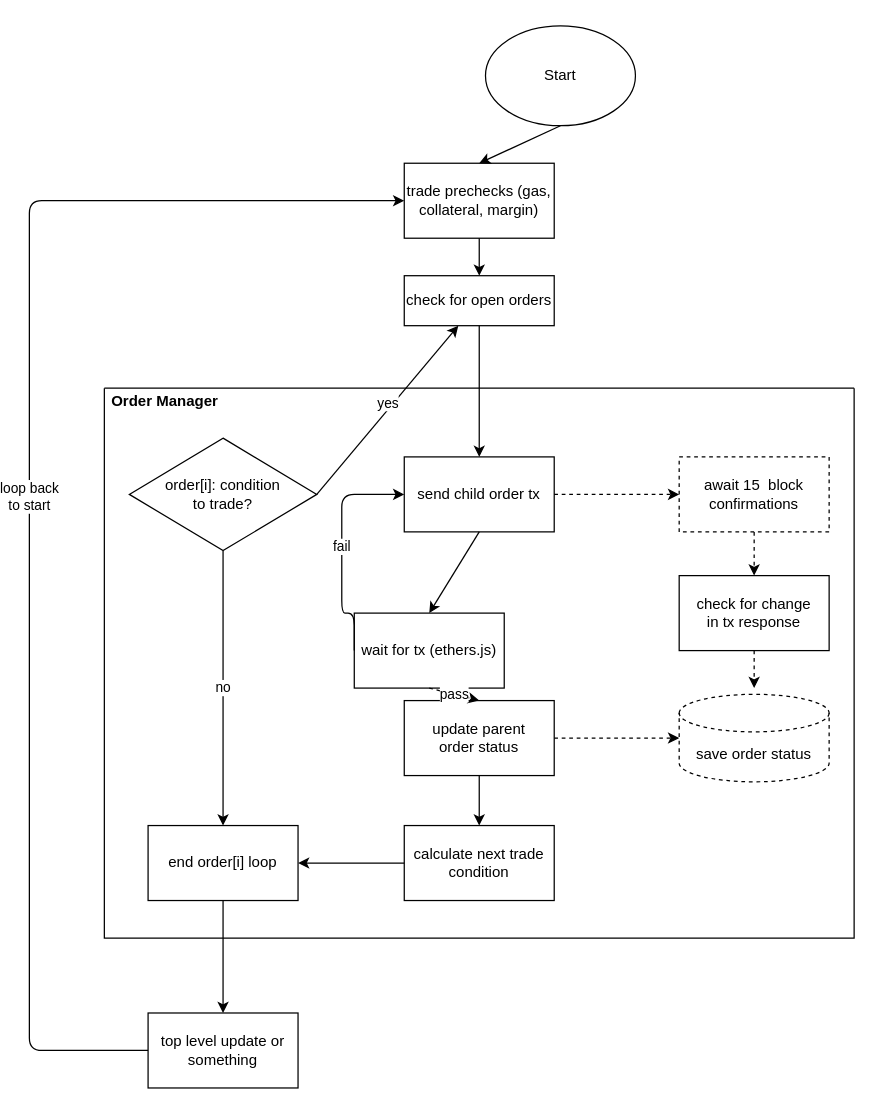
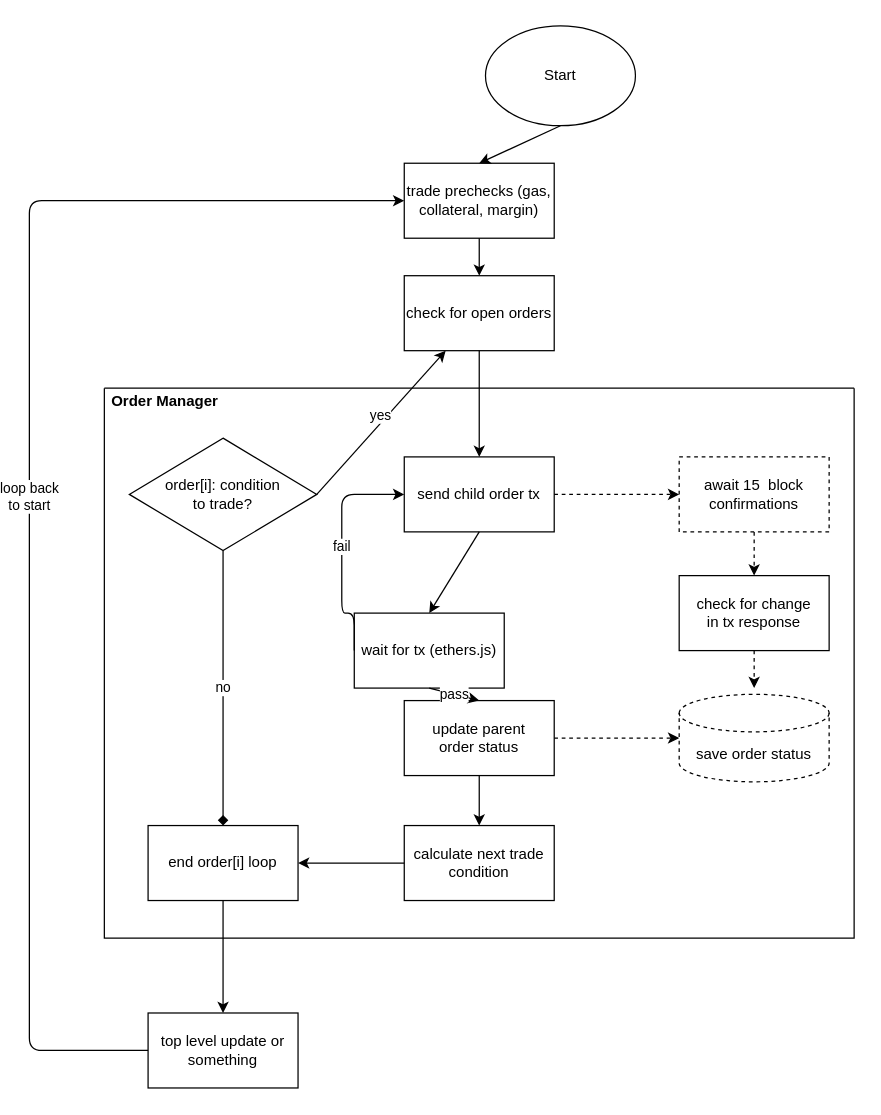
  <mxCell id="0" />
  <mxCell id="1" parent="0" />
  <mxCell id="2" value="Start" style="ellipse;whiteSpace=wrap;html=1;" vertex="1" parent="1"><mxGeometry x="385" y="20" width="120" height="80" as="geometry" /></mxCell>
- <mxCell id="3" value="check for open orders" style="rounded=0;whiteSpace=wrap;html=1;" vertex="1" parent="1"><mxGeometry x="320" y="220" width="120" height="40" as="geometry" /></mxCell>
+ <mxCell id="3" value="check for open orders" style="rounded=0;whiteSpace=wrap;html=1;" vertex="1" parent="1"><mxGeometry x="320" y="220" width="120" height="60" as="geometry" /></mxCell>
  <mxCell id="4" value="Order Manager" style="swimlane;startSize=0;align=left;spacingTop=19;glass=0;spacingLeft=4;" vertex="1" parent="1"><mxGeometry x="80" y="310" width="600" height="440" as="geometry" /></mxCell>
  <mxCell id="5" value="order[i]: condition &lt;br&gt;to trade?" style="rhombus;whiteSpace=wrap;html=1;" vertex="1" parent="4"><mxGeometry x="20" y="40" width="150" height="90" as="geometry" /></mxCell>
  <mxCell id="6" value="send child order tx" style="rounded=0;whiteSpace=wrap;html=1;glass=0;align=center;" vertex="1" parent="4"><mxGeometry x="240" y="55" width="120" height="60" as="geometry" /></mxCell>
  <mxCell id="7" value="wait for tx (ethers.js)" style="rounded=0;whiteSpace=wrap;html=1;glass=0;align=center;" vertex="1" parent="4"><mxGeometry x="200" y="180" width="120" height="60" as="geometry" /></mxCell>
  <mxCell id="8" value="await 15&amp;nbsp; block confirmations" style="rounded=0;whiteSpace=wrap;html=1;glass=0;align=center;dashed=1;" vertex="1" parent="4"><mxGeometry x="460" y="55" width="120" height="60" as="geometry" /></mxCell>
  <mxCell id="9" value="update parent &lt;br&gt;order status" style="rounded=0;whiteSpace=wrap;html=1;glass=0;align=center;" vertex="1" parent="4"><mxGeometry x="240" y="250" width="120" height="60" as="geometry" /></mxCell>
  <mxCell id="10" value="end order[i] loop" style="rounded=0;whiteSpace=wrap;html=1;glass=0;align=center;" vertex="1" parent="4"><mxGeometry x="35" y="350" width="120" height="60" as="geometry" /></mxCell>
  <mxCell id="11" value="save order status" style="shape=cylinder3;whiteSpace=wrap;html=1;boundedLbl=1;backgroundOutline=1;size=15;glass=0;align=center;dashed=1;" vertex="1" parent="4"><mxGeometry x="460" y="245" width="120" height="70" as="geometry" /></mxCell>
  <mxCell id="12" value="" style="endArrow=classic;html=1;entryX=0;entryY=0.5;entryDx=0;entryDy=0;exitX=1;exitY=0.5;exitDx=0;exitDy=0;dashed=1;" edge="1" parent="4" source="6" target="8"><mxGeometry width="50" height="50" relative="1" as="geometry"><mxPoint x="370" y="90" as="sourcePoint" /><mxPoint x="420" y="40" as="targetPoint" /></mxGeometry></mxCell>
  <mxCell id="13" value="" style="endArrow=classic;html=1;exitX=0.5;exitY=1;exitDx=0;exitDy=0;entryX=0.5;entryY=0;entryDx=0;entryDy=0;" edge="1" parent="4" source="6" target="7"><mxGeometry width="50" height="50" relative="1" as="geometry"><mxPoint x="280" y="180" as="sourcePoint" /><mxPoint x="410" y="160" as="targetPoint" /></mxGeometry></mxCell>
- <mxCell id="14" value="pass" style="endArrow=classic;html=1;entryX=0.5;entryY=0;entryDx=0;entryDy=0;exitX=0.5;exitY=1;exitDx=0;exitDy=0;dashed=1;" edge="1" parent="4" source="7" target="9"><mxGeometry width="50" height="50" relative="1" as="geometry"><mxPoint x="280" y="180" as="sourcePoint" /><mxPoint x="330" y="130" as="targetPoint" /></mxGeometry></mxCell>
+ <mxCell id="14" value="pass" style="endArrow=classic;html=1;entryX=0.5;entryY=0;entryDx=0;entryDy=0;exitX=0.5;exitY=1;exitDx=0;exitDy=0;" edge="1" parent="4" source="7" target="9"><mxGeometry width="50" height="50" relative="1" as="geometry"><mxPoint x="280" y="180" as="sourcePoint" /><mxPoint x="330" y="130" as="targetPoint" /></mxGeometry></mxCell>
  <mxCell id="15" value="" style="endArrow=classic;html=1;entryX=0.5;entryY=0;entryDx=0;entryDy=0;exitX=0.5;exitY=1;exitDx=0;exitDy=0;" edge="1" parent="4" source="9" target="23"><mxGeometry width="50" height="50" relative="1" as="geometry"><mxPoint x="280" y="180" as="sourcePoint" /><mxPoint x="300" y="340" as="targetPoint" /></mxGeometry></mxCell>
  <mxCell id="16" value="" style="endArrow=classic;html=1;entryX=0;entryY=0.5;entryDx=0;entryDy=0;entryPerimeter=0;exitX=1;exitY=0.5;exitDx=0;exitDy=0;dashed=1;" edge="1" parent="4" source="9" target="11"><mxGeometry width="50" height="50" relative="1" as="geometry"><mxPoint x="280" y="180" as="sourcePoint" /><mxPoint x="330" y="130" as="targetPoint" /></mxGeometry></mxCell>
  <mxCell id="17" value="check for change &lt;br&gt;in tx response" style="rounded=0;whiteSpace=wrap;html=1;glass=0;align=center;" vertex="1" parent="4"><mxGeometry x="460" y="150" width="120" height="60" as="geometry" /></mxCell>
  <mxCell id="18" value="" style="endArrow=classic;html=1;entryX=0.5;entryY=0;entryDx=0;entryDy=0;exitX=0.5;exitY=1;exitDx=0;exitDy=0;dashed=1;" edge="1" parent="4" source="8" target="17"><mxGeometry width="50" height="50" relative="1" as="geometry"><mxPoint x="280" y="180" as="sourcePoint" /><mxPoint x="330" y="130" as="targetPoint" /></mxGeometry></mxCell>
  <mxCell id="19" value="" style="endArrow=classic;html=1;exitX=0.5;exitY=1;exitDx=0;exitDy=0;dashed=1;" edge="1" parent="4" source="17"><mxGeometry width="50" height="50" relative="1" as="geometry"><mxPoint x="530" y="125" as="sourcePoint" /><mxPoint x="520" y="240" as="targetPoint" /></mxGeometry></mxCell>
  <mxCell id="20" value="yes" style="endArrow=classic;html=1;exitX=1;exitY=0.5;exitDx=0;exitDy=0;spacingTop=-12;" edge="1" parent="4" source="5" target="3"><mxGeometry width="50" height="50" relative="1" as="geometry"><mxPoint x="280" y="180" as="sourcePoint" /><mxPoint x="330" y="130" as="targetPoint" /></mxGeometry></mxCell>
- <mxCell id="21" value="no" style="endArrow=classic;html=1;entryX=0.5;entryY=0;entryDx=0;entryDy=0;exitX=0.5;exitY=1;exitDx=0;exitDy=0;" edge="1" parent="4" source="5" target="10"><mxGeometry width="50" height="50" relative="1" as="geometry"><mxPoint x="280" y="180" as="sourcePoint" /><mxPoint x="330" y="130" as="targetPoint" /></mxGeometry></mxCell>
+ <mxCell id="21" value="no" style="endArrow=diamond;html=1;entryX=0.5;entryY=0;entryDx=0;entryDy=0;exitX=0.5;exitY=1;exitDx=0;exitDy=0;" edge="1" parent="4" source="5" target="10"><mxGeometry width="50" height="50" relative="1" as="geometry"><mxPoint x="280" y="180" as="sourcePoint" /><mxPoint x="330" y="130" as="targetPoint" /></mxGeometry></mxCell>
  <mxCell id="22" value="fail" style="endArrow=classic;html=1;entryX=0;entryY=0.5;entryDx=0;entryDy=0;exitX=0;exitY=0.5;exitDx=0;exitDy=0;edgeStyle=orthogonalEdgeStyle;" edge="1" parent="4" source="7" target="6"><mxGeometry width="50" height="50" relative="1" as="geometry"><mxPoint x="160" y="165" as="sourcePoint" /><mxPoint x="210" y="115" as="targetPoint" /><Array as="points"><mxPoint x="190" y="180" /><mxPoint x="190" y="85" /></Array></mxGeometry></mxCell>
  <mxCell id="23" value="calculate next trade condition" style="rounded=0;whiteSpace=wrap;html=1;glass=0;align=center;" vertex="1" parent="4"><mxGeometry x="240" y="350" width="120" height="60" as="geometry" /></mxCell>
  <mxCell id="24" value="" style="endArrow=classic;html=1;entryX=1;entryY=0.5;entryDx=0;entryDy=0;exitX=0;exitY=0.5;exitDx=0;exitDy=0;" edge="1" parent="4" source="23" target="10"><mxGeometry width="50" height="50" relative="1" as="geometry"><mxPoint x="280" y="370" as="sourcePoint" /><mxPoint x="330" y="320" as="targetPoint" /></mxGeometry></mxCell>
  <mxCell id="25" value="" style="endArrow=classic;html=1;exitX=0.5;exitY=1;exitDx=0;exitDy=0;" edge="1" parent="1" source="3" target="6"><mxGeometry width="50" height="50" relative="1" as="geometry"><mxPoint x="360" y="500" as="sourcePoint" /><mxPoint x="410" y="450" as="targetPoint" /></mxGeometry></mxCell>
  <mxCell id="26" value="trade prechecks (gas, collateral, margin)" style="rounded=0;whiteSpace=wrap;html=1;" vertex="1" parent="1"><mxGeometry x="320" y="130" width="120" height="60" as="geometry" /></mxCell>
  <mxCell id="27" value="" style="endArrow=classic;html=1;entryX=0.5;entryY=0;entryDx=0;entryDy=0;exitX=0.5;exitY=1;exitDx=0;exitDy=0;" edge="1" parent="1" source="26" target="3"><mxGeometry width="50" height="50" relative="1" as="geometry"><mxPoint x="360" y="400" as="sourcePoint" /><mxPoint x="410" y="350" as="targetPoint" /></mxGeometry></mxCell>
  <mxCell id="28" value="" style="endArrow=classic;html=1;entryX=0.5;entryY=0;entryDx=0;entryDy=0;exitX=0.5;exitY=1;exitDx=0;exitDy=0;" edge="1" parent="1" source="2" target="26"><mxGeometry width="50" height="50" relative="1" as="geometry"><mxPoint x="360" y="400" as="sourcePoint" /><mxPoint x="410" y="350" as="targetPoint" /></mxGeometry></mxCell>
  <mxCell id="29" value="" style="endArrow=classic;html=1;exitX=0.5;exitY=1;exitDx=0;exitDy=0;entryX=0.5;entryY=0;entryDx=0;entryDy=0;" edge="1" parent="1" source="10" target="30"><mxGeometry width="50" height="50" relative="1" as="geometry"><mxPoint x="360" y="680" as="sourcePoint" /><mxPoint x="175" y="830" as="targetPoint" /></mxGeometry></mxCell>
  <mxCell id="30" value="top level update or something" style="rounded=0;whiteSpace=wrap;html=1;glass=0;align=center;" vertex="1" parent="1"><mxGeometry x="115" y="810" width="120" height="60" as="geometry" /></mxCell>
  <mxCell id="31" value="loop back&lt;br&gt;to start" style="endArrow=classic;html=1;entryX=0;entryY=0.5;entryDx=0;entryDy=0;exitX=0;exitY=0.5;exitDx=0;exitDy=0;edgeStyle=orthogonalEdgeStyle;" edge="1" parent="1" source="30" target="26"><mxGeometry width="50" height="50" relative="1" as="geometry"><mxPoint x="360" y="550" as="sourcePoint" /><mxPoint x="230" y="190" as="targetPoint" /><Array as="points"><mxPoint x="20" y="840" /><mxPoint x="20" y="160" /></Array></mxGeometry></mxCell>
